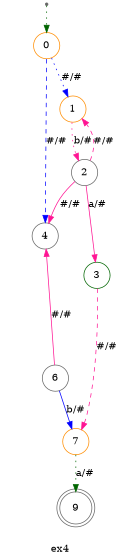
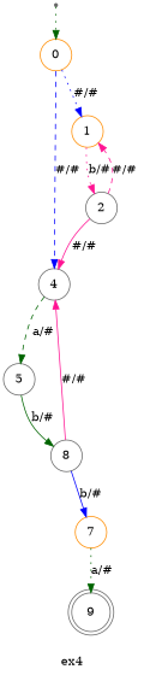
  digraph {
    fontname="DejaVu Serif"
    label=ex4
    rankdir=TB
    node [color=gray40 fontname="DejaVu Serif" shape=circle]
    edge [color=deeppink fontname="DejaVu Serif" style=solid]
    init0 [shape=point]
    0 [color=darkorange]
    4
    1 [color=darkorange]
+   5
    2
-   6
-   3 [color=darkgreen]
+   6 [label=8]
    7 [color=darkorange]
    n10 [label=9 shape=doublecircle]
    init0 -> 0 [color=darkgreen style=dotted]
    0 -> 4 [color=blue label="#/#" style=dashed]
    0 -> 1 [color=blue label="#/#" style=dotted]
+   4 -> 5 [color=darkgreen label="a/#" style=dashed]
    1 -> 2 [label="b/#" style=dotted]
+   5 -> 6 [color=darkgreen label="b/#"]
    2 -> 4 [label="#/#"]
    2 -> 1 [label="#/#" style=dashed]
-   2 -> 3 [label="a/#"]
    6 -> 4 [label="#/#"]
    6 -> 7 [color=blue label="b/#"]
-   3 -> 7 [label="#/#" style=dashed]
    7 -> n10 [color=darkgreen label="a/#" style=dotted]
  }
